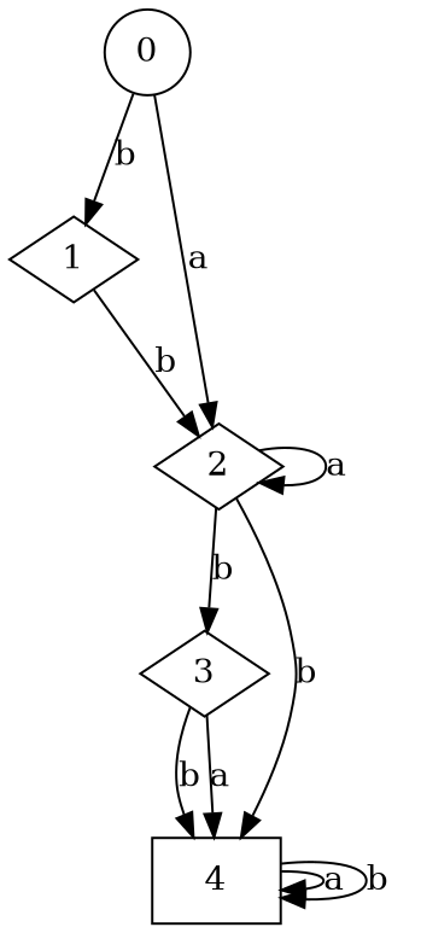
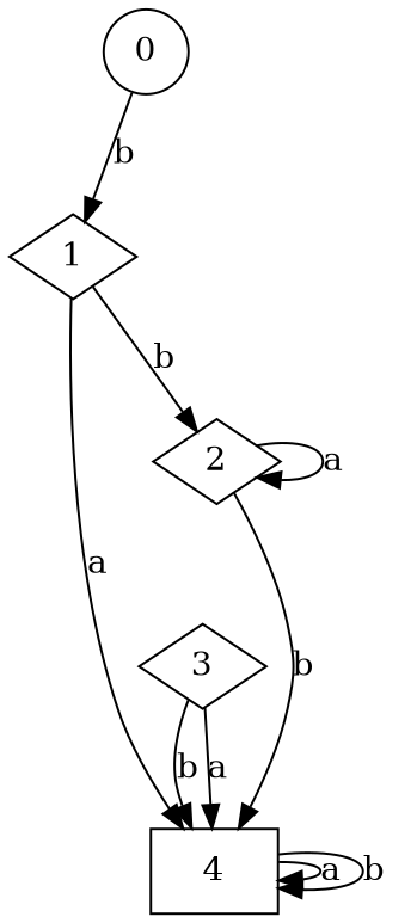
  digraph {
    rankdir=TB
    node [shape=diamond]
    1
    2
    4 [shape=box]
    3
    0 [shape=circle]
    1 -> 2 [label=b]
+   1 -> 4 [label=a]
    2 -> 2 [label=a]
    2 -> 4 [label=b]
-   2 -> 3 [label=b]
    4 -> 4 [label=a]
    4 -> 4 [label=b]
    3 -> 4 [label=a]
    3 -> 4 [label=b]
    0 -> 1 [label=b]
-   0 -> 2 [label=a]
  }
